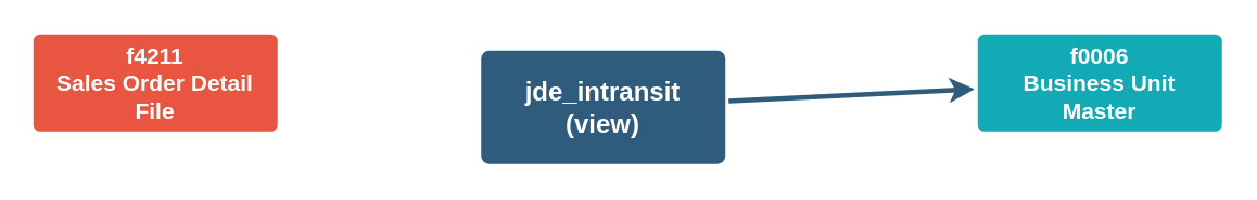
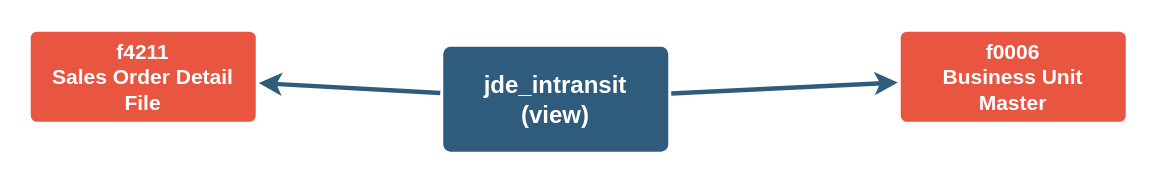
  <mxCell id="0" />
  <mxCell id="1" parent="0" />
  <mxCell id="2" value="" style="edgeStyle=none;rounded=0;jumpStyle=none;html=1;shadow=0;labelBackgroundColor=none;startArrow=none;startFill=0;endArrow=classic;endFill=1;jettySize=auto;orthogonalLoop=1;strokeColor=#2F5B7C;strokeWidth=3;fontFamily=Helvetica;fontSize=16;fontColor=#23445D;spacing=5;" parent="1" source="4" target="6" edge="1"><mxGeometry relative="1" as="geometry" /></mxCell>
+ <mxCell id="3" value="" style="edgeStyle=none;rounded=0;jumpStyle=none;html=1;shadow=0;labelBackgroundColor=none;startArrow=none;startFill=0;endArrow=classic;endFill=1;jettySize=auto;orthogonalLoop=1;strokeColor=#2F5B7C;strokeWidth=3;fontFamily=Helvetica;fontSize=16;fontColor=#23445D;spacing=5;" parent="1" source="4" target="5" edge="1"><mxGeometry relative="1" as="geometry" /></mxCell>
  <mxCell id="4" value="&lt;p data-pm-slice=&quot;1 1 [&amp;quot;table&amp;quot;,{&amp;quot;isNumberColumnEnabled&amp;quot;:false,&amp;quot;layout&amp;quot;:&amp;quot;default&amp;quot;,&amp;quot;__autoSize&amp;quot;:false,&amp;quot;localId&amp;quot;:&amp;quot;d7b7b813-7fd5-4aca-a20f-437aed69442e&amp;quot;,&amp;quot;width&amp;quot;:748},&amp;quot;tableRow&amp;quot;,null,&amp;quot;tableCell&amp;quot;,{&amp;quot;colspan&amp;quot;:1,&amp;quot;rowspan&amp;quot;:1,&amp;quot;colwidth&amp;quot;:[748],&amp;quot;background&amp;quot;:null}]&quot;&gt;jde_intransit (view)&lt;/p&gt;" style="rounded=1;whiteSpace=wrap;html=1;shadow=0;labelBackgroundColor=none;strokeColor=none;strokeWidth=3;fillColor=#2F5B7C;fontFamily=Helvetica;fontSize=16;fontColor=#FFFFFF;align=center;fontStyle=1;spacing=5;arcSize=7;perimeterSpacing=2;" parent="1" vertex="1"><mxGeometry x="295" y="30.5" width="150" height="70" as="geometry" /></mxCell>
  <mxCell id="5" value="&lt;p data-pm-slice=&quot;1 1 [&amp;quot;table&amp;quot;,{&amp;quot;isNumberColumnEnabled&amp;quot;:false,&amp;quot;layout&amp;quot;:&amp;quot;default&amp;quot;,&amp;quot;__autoSize&amp;quot;:false,&amp;quot;localId&amp;quot;:&amp;quot;7d61094d-cac1-4d27-a6be-daf33ddf9827&amp;quot;,&amp;quot;width&amp;quot;:760},&amp;quot;tableRow&amp;quot;,null,&amp;quot;tableCell&amp;quot;,{&amp;quot;colspan&amp;quot;:1,&amp;quot;rowspan&amp;quot;:1,&amp;quot;colwidth&amp;quot;:[760],&amp;quot;background&amp;quot;:null},&amp;quot;bulletList&amp;quot;,null,&amp;quot;listItem&amp;quot;,null]&quot;&gt;f4211&lt;br&gt;Sales Order Detail File&lt;/p&gt;" style="rounded=1;whiteSpace=wrap;html=1;shadow=0;labelBackgroundColor=none;strokeColor=none;strokeWidth=3;fillColor=#e85642;fontFamily=Helvetica;fontSize=14;fontColor=#FFFFFF;align=center;spacing=5;fontStyle=1;arcSize=7;perimeterSpacing=2;" parent="1" vertex="1"><mxGeometry x="20" y="20.5" width="150" height="60" as="geometry" /></mxCell>
- <mxCell id="6" value="&lt;p data-pm-slice=&quot;1 1 [&amp;quot;table&amp;quot;,{&amp;quot;isNumberColumnEnabled&amp;quot;:false,&amp;quot;layout&amp;quot;:&amp;quot;default&amp;quot;,&amp;quot;__autoSize&amp;quot;:false,&amp;quot;localId&amp;quot;:&amp;quot;7d61094d-cac1-4d27-a6be-daf33ddf9827&amp;quot;,&amp;quot;width&amp;quot;:760},&amp;quot;tableRow&amp;quot;,null,&amp;quot;tableCell&amp;quot;,{&amp;quot;colspan&amp;quot;:1,&amp;quot;rowspan&amp;quot;:1,&amp;quot;colwidth&amp;quot;:[760],&amp;quot;background&amp;quot;:null},&amp;quot;bulletList&amp;quot;,null,&amp;quot;listItem&amp;quot;,null]&quot;&gt;f0006&lt;br&gt;&lt;span style=&quot;background-color: initial;&quot;&gt;Business Unit Master&lt;/span&gt;&lt;/p&gt;" style="rounded=1;whiteSpace=wrap;html=1;shadow=0;labelBackgroundColor=none;strokeColor=none;strokeWidth=3;fillColor=#12aab5;fontFamily=Helvetica;fontSize=14;fontColor=#FFFFFF;align=center;spacing=5;fontStyle=1;arcSize=7;perimeterSpacing=2;" parent="1" vertex="1"><mxGeometry x="600" y="20.5" width="150" height="60" as="geometry" /></mxCell>
+ <mxCell id="6" value="&lt;p data-pm-slice=&quot;1 1 [&amp;quot;table&amp;quot;,{&amp;quot;isNumberColumnEnabled&amp;quot;:false,&amp;quot;layout&amp;quot;:&amp;quot;default&amp;quot;,&amp;quot;__autoSize&amp;quot;:false,&amp;quot;localId&amp;quot;:&amp;quot;7d61094d-cac1-4d27-a6be-daf33ddf9827&amp;quot;,&amp;quot;width&amp;quot;:760},&amp;quot;tableRow&amp;quot;,null,&amp;quot;tableCell&amp;quot;,{&amp;quot;colspan&amp;quot;:1,&amp;quot;rowspan&amp;quot;:1,&amp;quot;colwidth&amp;quot;:[760],&amp;quot;background&amp;quot;:null},&amp;quot;bulletList&amp;quot;,null,&amp;quot;listItem&amp;quot;,null]&quot;&gt;f0006&lt;br&gt;&lt;span style=&quot;background-color: initial;&quot;&gt;Business Unit Master&lt;/span&gt;&lt;/p&gt;" style="rounded=1;whiteSpace=wrap;html=1;shadow=0;labelBackgroundColor=none;strokeColor=none;strokeWidth=3;fillColor=#e85642;fontFamily=Helvetica;fontSize=14;fontColor=#FFFFFF;align=center;spacing=5;fontStyle=1;arcSize=7;perimeterSpacing=2;" parent="1" vertex="1"><mxGeometry x="600" y="20.5" width="150" height="60" as="geometry" /></mxCell>
